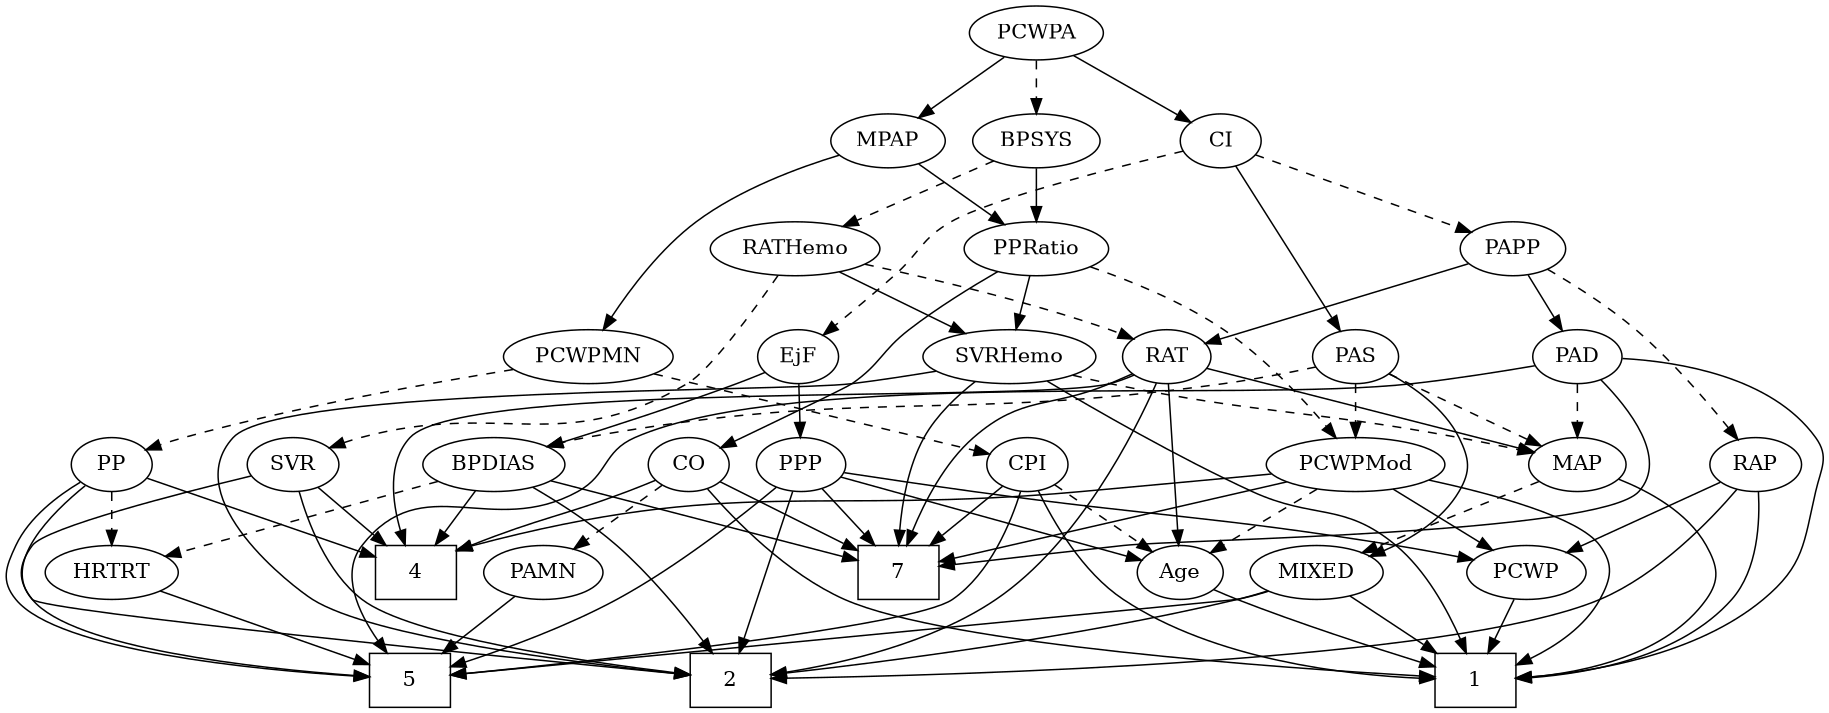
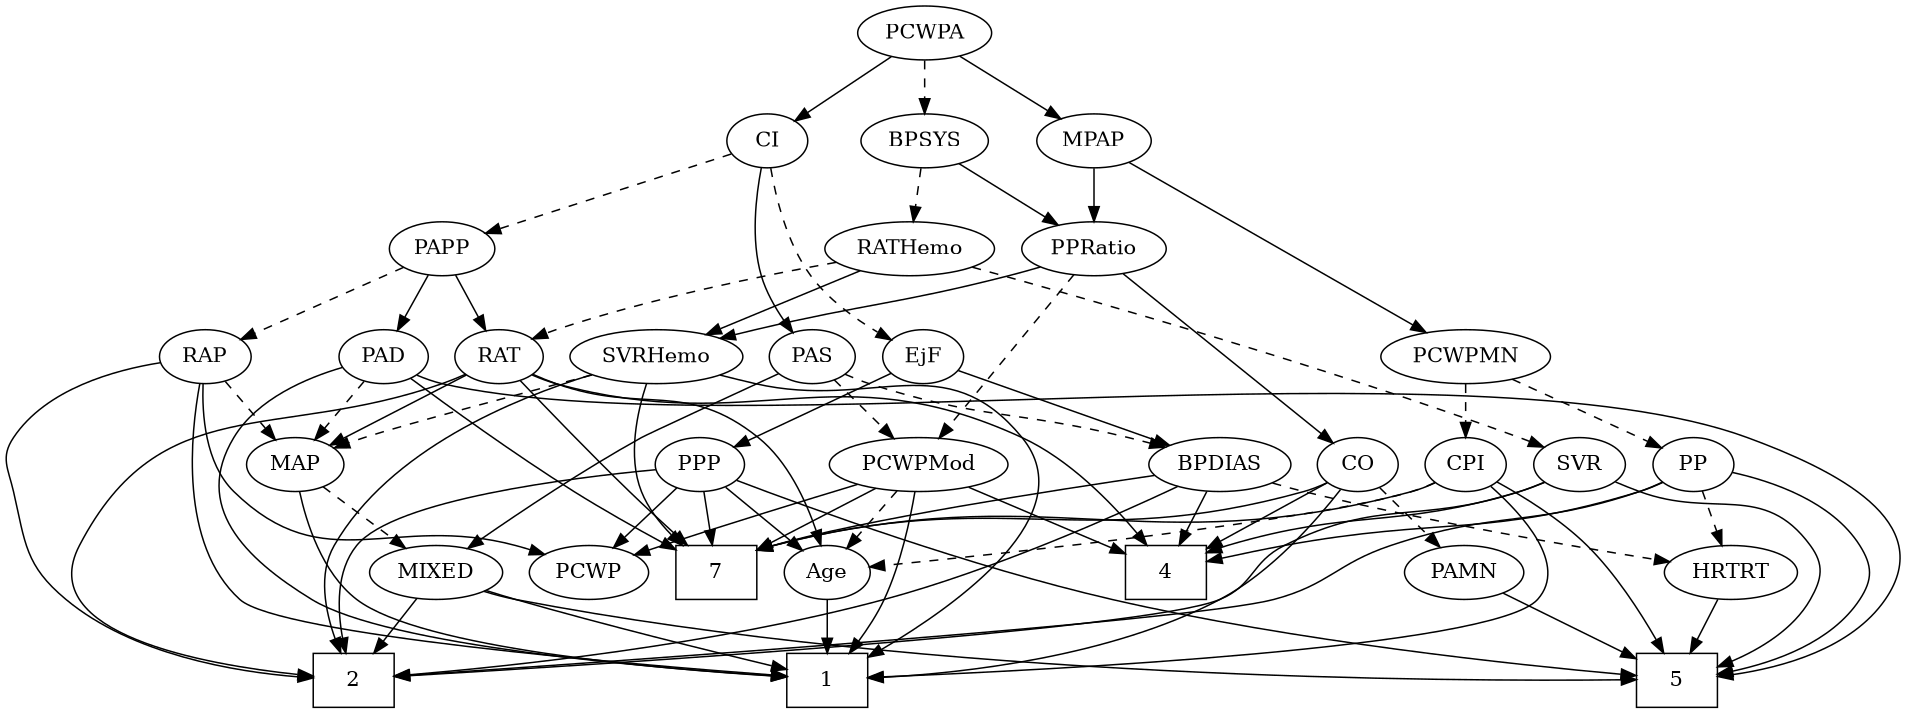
  strict digraph {
    edge [style=solid]
    1 [height=0.5 shape=box width=0.75]
    2 [height=0.5 shape=box width=0.75]
    n3 [height=0.5 label=7 shape=box width=0.75]
    4 [height=0.5 shape=box width=0.75]
    5 [height=0.5 shape=box width=0.75]
    Age [height=0.5 width=0.75]
    EjF [height=0.5 width=0.75]
    BPDIAS [height=0.5 width=1.1735]
    PPP [height=0.5 width=0.75]
    HRTRT [height=0.5 width=1.1013]
    PCWP [height=0.5 width=0.97491]
    RAP [height=0.5 width=0.77632]
    MAP [height=0.5 width=0.84854]
    MIXED [height=0.5 width=1.1193]
    MPAP [height=0.5 width=0.97491]
    PCWPMN [height=0.5 width=1.3902]
    PPRatio [height=0.5 width=1.1013]
    CPI [height=0.5 width=0.75]
    PP [height=0.5 width=0.75]
    CO [height=0.5 width=0.75]
    PCWPMod [height=0.5 width=1.4443]
    SVRHemo [height=0.5 width=1.3902]
    PAMN [height=0.5 width=1.011]
    BPSYS [height=0.5 width=1.0471]
    RATHemo [height=0.5 width=1.3721]
    RAT [height=0.5 width=0.75827]
    SVR [height=0.5 width=0.77632]
    PAD [height=0.5 width=0.79437]
    PAS [height=0.5 width=0.75]
    PCWPA [height=0.5 width=1.1555]
    CI [height=0.5 width=0.75]
    PAPP [height=0.5 width=0.88464]
    Age -> 1
    EjF -> BPDIAS
    EjF -> PPP
    BPDIAS -> 2
    BPDIAS -> n3
    BPDIAS -> 4
    BPDIAS -> HRTRT [style=dashed]
    PPP -> 2
    PPP -> n3
    PPP -> 5
    PPP -> Age
    PPP -> PCWP
    HRTRT -> 5
-   PCWP -> 1
    RAP -> 1
    RAP -> 2
    RAP -> PCWP
-   PAS -> MAP [style=dashed]
+   RAP -> MAP [style=dashed]
    MAP -> 1
    MAP -> MIXED [style=dashed]
    MIXED -> 1
    MIXED -> 2
    MIXED -> 5
    MPAP -> PCWPMN
    MPAP -> PPRatio
    PCWPMN -> CPI [style=dashed]
    PCWPMN -> PP [style=dashed]
    PPRatio -> CO
    PPRatio -> PCWPMod [style=dashed]
    PPRatio -> SVRHemo
    CPI -> 1
    CPI -> n3
    CPI -> 5
    CPI -> Age [style=dashed]
    PP -> 2
    PP -> 4
    PP -> 5
    PP -> HRTRT [style=dashed]
    CO -> 1
    CO -> n3
    CO -> 4
    CO -> PAMN [style=dashed]
    PCWPMod -> 1
    PCWPMod -> n3
    PCWPMod -> 4
    PCWPMod -> Age [style=dashed]
    PCWPMod -> PCWP
    SVRHemo -> 1
    SVRHemo -> 2
    SVRHemo -> n3
    SVRHemo -> MAP [style=dashed]
    PAMN -> 5
    BPSYS -> PPRatio
    BPSYS -> RATHemo [style=dashed]
    RATHemo -> SVRHemo
    RATHemo -> RAT [style=dashed]
    RATHemo -> SVR [style=dashed]
    RAT -> 2
    RAT -> n3
    RAT -> 4
    RAT -> Age
    RAT -> MAP
    SVR -> 2
    SVR -> 4
    SVR -> 5
    PAD -> 1
    PAD -> n3
    PAD -> 5
    PAD -> MAP [style=dashed]
    PAS -> BPDIAS [style=dashed]
    PAS -> MIXED
    PAS -> PCWPMod [style=dashed]
    PCWPA -> MPAP
    PCWPA -> BPSYS [style=dashed]
    PCWPA -> CI
    CI -> EjF [style=dashed]
    CI -> PAS
    CI -> PAPP [style=dashed]
    PAPP -> RAP [style=dashed]
    PAPP -> RAT
    PAPP -> PAD
  }
